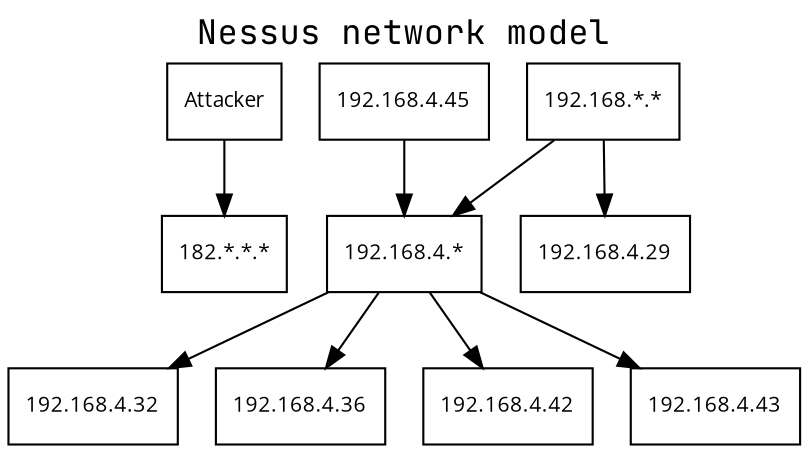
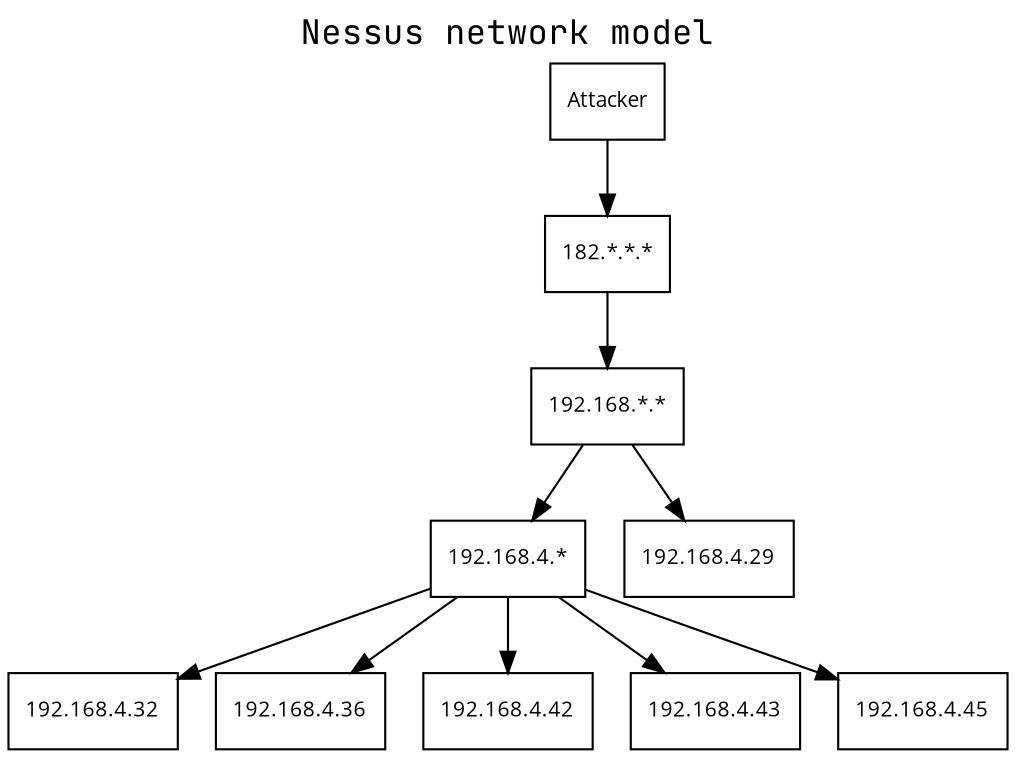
  strict digraph {
    compound=true
    fontname="JetBrains Mono"
    fontsize=16
    label="Nessus network model"
    labelloc=t
    rankdir=TB
    node [color="#000000" fontcolor=Black fontname="Open Sans" fontsize=10 shape=box style=solid]
    edge [color=Black]
    n1 [label="182.*.*.*"]
    n2 [label="192.168.*.*"]
    n3 [label="192.168.4.*"]
    n4 [label="192.168.4.29"]
    n5 [label="192.168.4.32"]
    n6 [label="192.168.4.36"]
    n7 [label="192.168.4.42"]
    n8 [label="192.168.4.43"]
    n9 [label="192.168.4.45"]
    n10 [label=Attacker]
+   n1 -> n2
    n2 -> n3
    n2 -> n4
    n3 -> n5
    n3 -> n6
    n3 -> n7
    n3 -> n8
-   n9 -> n3
+   n3 -> n9
    n10 -> n1
  }
